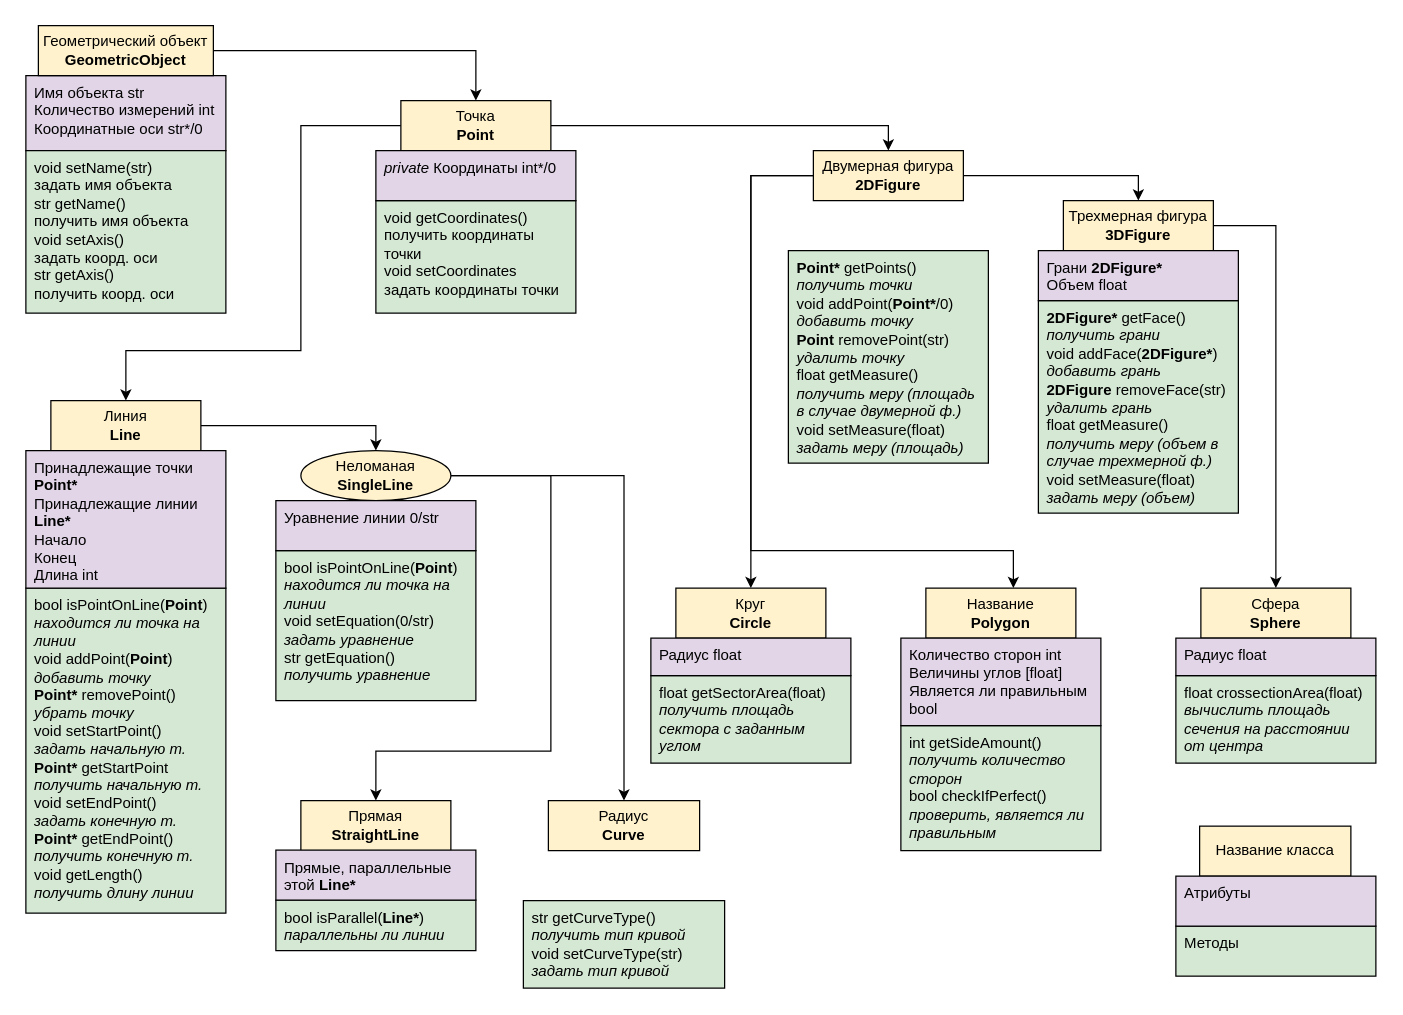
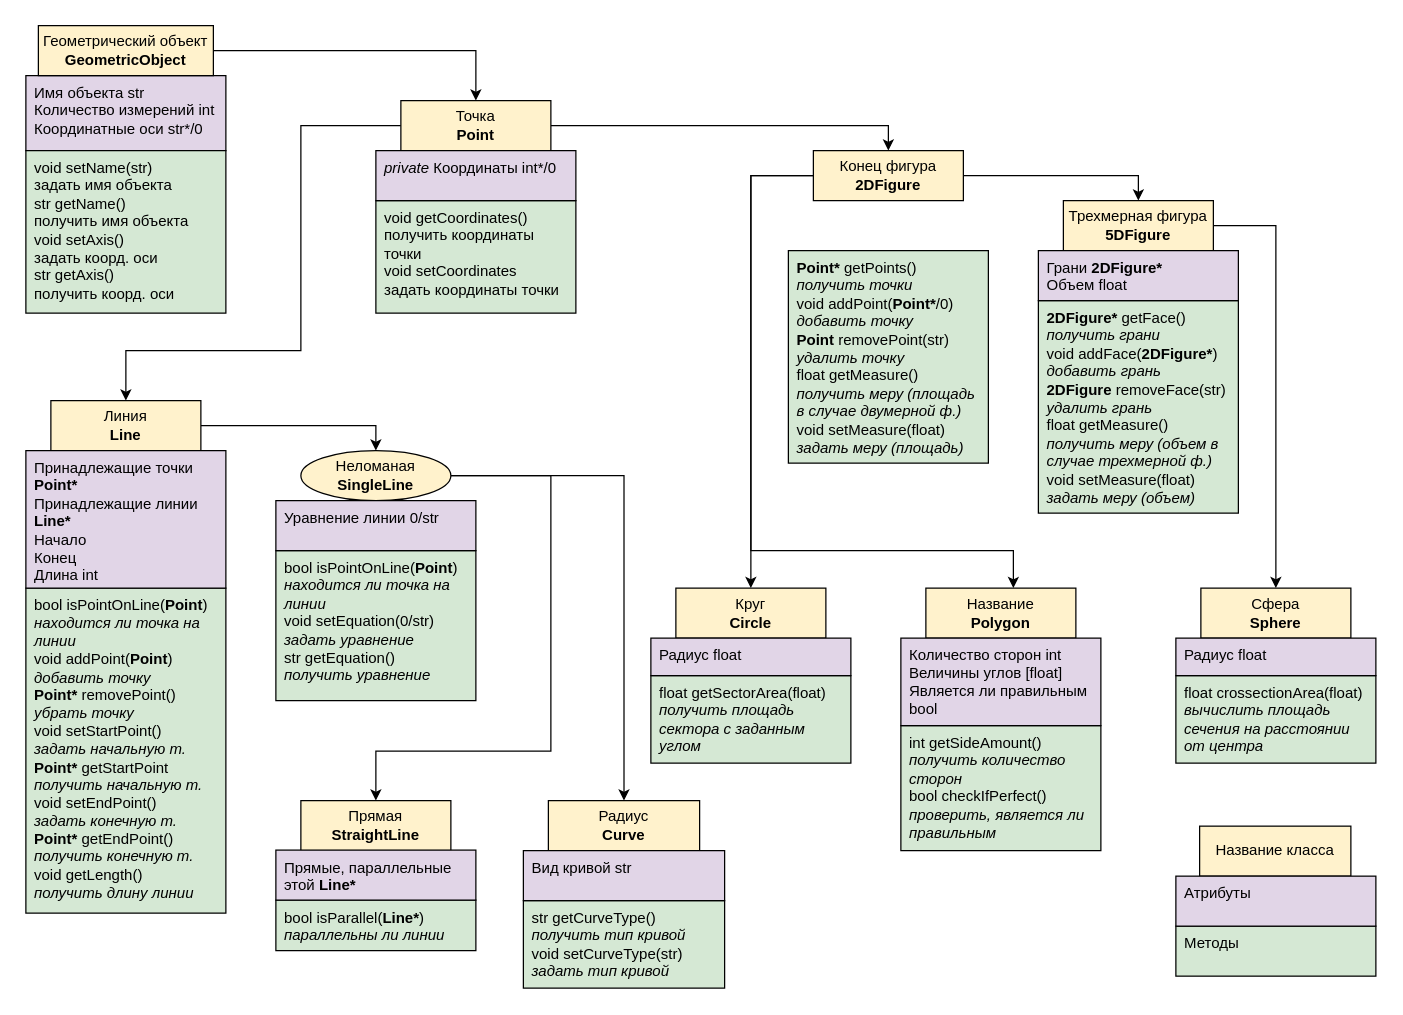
  <mxCell id="0" />
  <mxCell id="1" parent="0" />
  <mxCell id="2" value="Имя объекта str&lt;br&gt;Количество измерений int&lt;br&gt;Координатные оси str*/0" style="rounded=0;whiteSpace=wrap;html=1;fillColor=#e1d5e7;strokeColor=#000000;spacingLeft=5;spacingRight=5;align=left;verticalAlign=top;" parent="1" vertex="1"><mxGeometry x="20" y="60" width="160" height="60" as="geometry" /></mxCell>
  <mxCell id="3" style="edgeStyle=orthogonalEdgeStyle;rounded=0;orthogonalLoop=1;jettySize=auto;html=1;entryX=0.5;entryY=0;entryDx=0;entryDy=0;" parent="1" source="4" target="8" edge="1"><mxGeometry relative="1" as="geometry" /></mxCell>
  <mxCell id="4" value="Геометрический объект&lt;br&gt;&lt;b&gt;GeometricObject&lt;/b&gt;" style="rounded=0;whiteSpace=wrap;html=1;fillColor=#fff2cc;strokeColor=#000000;fontSize=12;" parent="1" vertex="1"><mxGeometry x="30" y="20" width="140" height="40" as="geometry" /></mxCell>
  <mxCell id="5" value="void setName(str)&lt;br&gt;задать имя объекта&lt;br&gt;str getName()&lt;br&gt;получить имя объекта&lt;br&gt;void setAxis()&lt;br&gt;задать коорд. оси&lt;br&gt;str getAxis()&lt;br&gt;получить коорд. оси" style="rounded=0;whiteSpace=wrap;html=1;fillColor=#d5e8d4;strokeColor=#000000;spacingLeft=5;spacingRight=5;align=left;verticalAlign=top;" parent="1" vertex="1"><mxGeometry x="20" y="120" width="160" height="130" as="geometry" /></mxCell>
  <mxCell id="6" value="" style="edgeStyle=orthogonalEdgeStyle;rounded=0;orthogonalLoop=1;jettySize=auto;html=1;fontSize=12;entryX=0.5;entryY=0;entryDx=0;entryDy=0;" parent="1" source="8" target="12" edge="1"><mxGeometry relative="1" as="geometry"><mxPoint x="479" y="310" as="targetPoint" /><Array as="points"><mxPoint x="240" y="100" /><mxPoint x="240" y="280" /><mxPoint x="100" y="280" /></Array></mxGeometry></mxCell>
  <mxCell id="7" style="edgeStyle=orthogonalEdgeStyle;rounded=0;orthogonalLoop=1;jettySize=auto;html=1;entryX=0.5;entryY=0;entryDx=0;entryDy=0;fontSize=12;" parent="1" source="8" target="22" edge="1"><mxGeometry relative="1" as="geometry" /></mxCell>
  <mxCell id="8" value="Точка&lt;br&gt;&lt;b&gt;Point&lt;/b&gt;" style="rounded=0;whiteSpace=wrap;html=1;fillColor=#fff2cc;strokeColor=#000000;fontSize=12;" parent="1" vertex="1"><mxGeometry x="320" y="80" width="120" height="40" as="geometry" /></mxCell>
  <mxCell id="9" value="void getCoordinates()&lt;br&gt;получить координаты точки&lt;br&gt;void setCoordinates&lt;br&gt;задать координаты точки&lt;br&gt;" style="rounded=0;whiteSpace=wrap;html=1;fillColor=#d5e8d4;strokeColor=#000000;spacingLeft=5;spacingRight=5;align=left;verticalAlign=top;" parent="1" vertex="1"><mxGeometry x="300" y="160" width="160" height="90" as="geometry" /></mxCell>
  <mxCell id="10" value="&lt;i&gt;private&amp;nbsp;&lt;/i&gt;Координаты int*/0" style="rounded=0;whiteSpace=wrap;html=1;fillColor=#e1d5e7;strokeColor=#000000;spacingLeft=5;spacingRight=5;align=left;verticalAlign=top;" parent="1" vertex="1"><mxGeometry x="300" y="120" width="160" height="40" as="geometry" /></mxCell>
  <mxCell id="11" style="edgeStyle=orthogonalEdgeStyle;rounded=0;orthogonalLoop=1;jettySize=auto;html=1;entryX=0.5;entryY=0;entryDx=0;entryDy=0;" parent="1" source="12" target="33" edge="1"><mxGeometry relative="1" as="geometry" /></mxCell>
  <mxCell id="12" value="Линия&lt;br&gt;&lt;b&gt;Line&lt;/b&gt;" style="rounded=0;whiteSpace=wrap;html=1;fillColor=#fff2cc;strokeColor=#000000;fontSize=12;" parent="1" vertex="1"><mxGeometry x="40" y="320" width="120" height="40" as="geometry" /></mxCell>
  <mxCell id="13" value="bool isPointOnLine(&lt;b&gt;Point&lt;/b&gt;)&lt;br&gt;&lt;i&gt;находится ли точка на линии&lt;/i&gt;&lt;br&gt;void addPoint(&lt;b&gt;Point&lt;/b&gt;)&lt;br&gt;&lt;i&gt;добавить точку&lt;/i&gt;&lt;br&gt;&lt;b&gt;Point*&lt;/b&gt; removePoint()&lt;br&gt;&lt;i&gt;убрать точку&lt;/i&gt;&lt;br&gt;void setStartPoint()&lt;br&gt;&lt;i&gt;задать начальную т.&lt;/i&gt;&lt;br&gt;&lt;b&gt;Point*&lt;/b&gt; getStartPoint&lt;br&gt;&lt;i&gt;получить начальную т.&lt;/i&gt;&lt;br&gt;void setEndPoint()&lt;br&gt;&lt;i&gt;задать конечную т.&lt;/i&gt;&lt;br&gt;&lt;b&gt;Point*&lt;/b&gt; getEndPoint()&lt;br&gt;&lt;i&gt;получить конечную т.&lt;/i&gt;&lt;br&gt;void getLength()&lt;br&gt;&lt;i&gt;получить длину линии&lt;/i&gt;&lt;br&gt;" style="rounded=0;whiteSpace=wrap;html=1;fillColor=#d5e8d4;strokeColor=#000000;spacingLeft=5;spacingRight=5;align=left;verticalAlign=top;" parent="1" vertex="1"><mxGeometry x="20" y="470" width="160" height="260" as="geometry" /></mxCell>
  <mxCell id="14" value="" style="edgeStyle=orthogonalEdgeStyle;rounded=0;orthogonalLoop=1;jettySize=auto;html=1;" parent="1" source="15" target="13" edge="1"><mxGeometry relative="1" as="geometry"><Array as="points"><mxPoint x="100" y="470" /><mxPoint x="100" y="470" /></Array></mxGeometry></mxCell>
  <mxCell id="15" value="Принадлежащие точки &lt;b&gt;Point*&lt;br&gt;&lt;/b&gt;Принадлежащие линии &lt;b&gt;Line*&lt;/b&gt;&lt;br&gt;Начало&lt;br&gt;Конец&lt;br&gt;Длина int" style="rounded=0;whiteSpace=wrap;html=1;fillColor=#e1d5e7;strokeColor=#000000;spacingLeft=5;spacingRight=5;align=left;verticalAlign=top;" parent="1" vertex="1"><mxGeometry x="20" y="360" width="160" height="110" as="geometry" /></mxCell>
  <mxCell id="16" value="Прямая&lt;br&gt;&lt;b&gt;StraightLine&lt;/b&gt;" style="rounded=0;whiteSpace=wrap;html=1;fillColor=#fff2cc;strokeColor=#000000;fontSize=12;" parent="1" vertex="1"><mxGeometry x="240" y="640" width="120" height="40" as="geometry" /></mxCell>
  <mxCell id="17" value="bool isParallel(&lt;b&gt;Line*&lt;/b&gt;)&lt;br&gt;&lt;i&gt;параллельны ли линии&lt;/i&gt;" style="rounded=0;whiteSpace=wrap;html=1;fillColor=#d5e8d4;strokeColor=#000000;spacingLeft=5;spacingRight=5;align=left;verticalAlign=top;" parent="1" vertex="1"><mxGeometry x="220" y="719.58" width="160" height="40.42" as="geometry" /></mxCell>
  <mxCell id="18" value="Прямые, параллельные этой &lt;b&gt;Line*&lt;/b&gt;" style="rounded=0;whiteSpace=wrap;html=1;fillColor=#e1d5e7;strokeColor=#000000;spacingLeft=5;spacingRight=5;align=left;verticalAlign=top;" parent="1" vertex="1"><mxGeometry x="220" y="679.58" width="160" height="40" as="geometry" /></mxCell>
  <mxCell id="19" style="edgeStyle=orthogonalEdgeStyle;rounded=0;orthogonalLoop=1;jettySize=auto;html=1;entryX=0.5;entryY=0;entryDx=0;entryDy=0;" parent="1" source="22" target="25" edge="1"><mxGeometry relative="1" as="geometry" /></mxCell>
  <mxCell id="20" style="edgeStyle=orthogonalEdgeStyle;rounded=0;orthogonalLoop=1;jettySize=auto;html=1;fontSize=11;" parent="1" source="22" target="39" edge="1"><mxGeometry relative="1" as="geometry"><Array as="points"><mxPoint x="600" y="140" /><mxPoint x="600" y="440" /><mxPoint x="810" y="440" /></Array></mxGeometry></mxCell>
  <mxCell id="21" style="edgeStyle=orthogonalEdgeStyle;rounded=0;orthogonalLoop=1;jettySize=auto;html=1;entryX=0.5;entryY=0;entryDx=0;entryDy=0;fontSize=11;" parent="1" source="22" target="42" edge="1"><mxGeometry relative="1" as="geometry"><Array as="points"><mxPoint x="600" y="140" /></Array></mxGeometry></mxCell>
- <mxCell id="22" value="Двумерная фигура&lt;br&gt;&lt;b&gt;2DFigure&lt;/b&gt;" style="rounded=0;whiteSpace=wrap;html=1;fillColor=#fff2cc;strokeColor=#000000;fontSize=12;" parent="1" vertex="1"><mxGeometry x="650" y="120" width="120" height="40" as="geometry" /></mxCell>
+ <mxCell id="22" value="Конец фигура&lt;br&gt;&lt;b&gt;2DFigure&lt;/b&gt;" style="rounded=0;whiteSpace=wrap;html=1;fillColor=#fff2cc;strokeColor=#000000;fontSize=12;" parent="1" vertex="1"><mxGeometry x="650" y="120" width="120" height="40" as="geometry" /></mxCell>
  <mxCell id="23" value="&lt;b&gt;Point*&lt;/b&gt; getPoints()&amp;nbsp;&lt;br&gt;&lt;i&gt;получить точки&lt;br&gt;&lt;/i&gt;void addPoint(&lt;b&gt;Point*&lt;/b&gt;/0)&lt;br&gt;&lt;i&gt;добавить точку&lt;/i&gt;&lt;br&gt;&lt;b&gt;Point&lt;/b&gt; removePoint(str)&lt;br&gt;&lt;i&gt;удалить точку&lt;/i&gt;&lt;br&gt;float getMeasure()&lt;br&gt;&lt;i&gt;получить меру (площадь в случае двумерной ф.)&lt;/i&gt;&lt;br&gt;void setMeasure(float)&lt;br&gt;&lt;i&gt;задать меру (площадь)&lt;/i&gt;" style="rounded=0;whiteSpace=wrap;html=1;fillColor=#d5e8d4;strokeColor=#000000;spacingLeft=5;spacingRight=5;align=left;verticalAlign=top;" parent="1" vertex="1"><mxGeometry x="630" y="200" width="160" height="170" as="geometry" /></mxCell>
  <mxCell id="24" style="edgeStyle=orthogonalEdgeStyle;rounded=0;orthogonalLoop=1;jettySize=auto;html=1;entryX=0.5;entryY=0;entryDx=0;entryDy=0;fontSize=11;" parent="1" source="25" target="44" edge="1"><mxGeometry relative="1" as="geometry"><Array as="points"><mxPoint x="1020" y="180" /><mxPoint x="1020" y="350" /></Array></mxGeometry></mxCell>
- <mxCell id="25" value="Трехмерная фигура&lt;br&gt;&lt;b&gt;3DFigure&lt;/b&gt;" style="rounded=0;whiteSpace=wrap;html=1;fillColor=#fff2cc;strokeColor=#000000;fontSize=12;" parent="1" vertex="1"><mxGeometry x="850" y="160" width="120" height="40" as="geometry" /></mxCell>
+ <mxCell id="25" value="Трехмерная фигура&lt;br&gt;&lt;b&gt;5DFigure&lt;/b&gt;" style="rounded=0;whiteSpace=wrap;html=1;fillColor=#fff2cc;strokeColor=#000000;fontSize=12;" parent="1" vertex="1"><mxGeometry x="850" y="160" width="120" height="40" as="geometry" /></mxCell>
  <mxCell id="26" value="&lt;b&gt;2DFigure* &lt;/b&gt;getFace()&lt;br&gt;&lt;i&gt;получить грани&lt;br&gt;&lt;/i&gt;void addFace(&lt;b&gt;2DFigure*&lt;/b&gt;)&lt;br&gt;&lt;i&gt;добавить грань&lt;br&gt;&lt;/i&gt;&lt;b&gt;2DFigure &lt;/b&gt;removeFace(str)&lt;br&gt;&lt;i&gt;удалить грань&lt;br&gt;&lt;/i&gt;float getMeasure()&lt;br&gt;&lt;i&gt;получить меру (объем в случае трехмерной ф.)&lt;/i&gt;&lt;br&gt;void setMeasure(float)&lt;br&gt;&lt;i&gt;задать меру (объем)&lt;/i&gt;&lt;i&gt;&lt;br&gt;&lt;/i&gt;" style="rounded=0;whiteSpace=wrap;html=1;fillColor=#d5e8d4;strokeColor=#000000;spacingLeft=5;spacingRight=5;align=left;verticalAlign=top;" parent="1" vertex="1"><mxGeometry x="830" y="240" width="160" height="170" as="geometry" /></mxCell>
  <mxCell id="27" value="Грани &lt;b&gt;2DFigure*&lt;/b&gt;&lt;br&gt;Объем float" style="rounded=0;whiteSpace=wrap;html=1;fillColor=#e1d5e7;strokeColor=#000000;spacingLeft=5;spacingRight=5;align=left;verticalAlign=top;" parent="1" vertex="1"><mxGeometry x="830" y="200" width="160" height="40" as="geometry" /></mxCell>
  <mxCell id="28" value="Название класса" style="rounded=0;whiteSpace=wrap;html=1;fillColor=#fff2cc;strokeColor=#000000;fontSize=12;" parent="1" vertex="1"><mxGeometry x="959" y="660.42" width="121" height="40" as="geometry" /></mxCell>
  <mxCell id="29" value="Методы" style="rounded=0;whiteSpace=wrap;html=1;fillColor=#d5e8d4;strokeColor=#000000;spacingLeft=5;spacingRight=5;align=left;verticalAlign=top;" parent="1" vertex="1"><mxGeometry x="940" y="740.42" width="160" height="40" as="geometry" /></mxCell>
  <mxCell id="30" value="Атрибуты" style="rounded=0;whiteSpace=wrap;html=1;fillColor=#e1d5e7;strokeColor=#000000;spacingLeft=5;spacingRight=5;align=left;verticalAlign=top;" parent="1" vertex="1"><mxGeometry x="940" y="700.42" width="160" height="40" as="geometry" /></mxCell>
  <mxCell id="31" style="edgeStyle=orthogonalEdgeStyle;rounded=0;orthogonalLoop=1;jettySize=auto;html=1;entryX=0.5;entryY=0;entryDx=0;entryDy=0;" parent="1" source="33" target="36" edge="1"><mxGeometry relative="1" as="geometry"><Array as="points"><mxPoint x="498" y="380.42" /></Array></mxGeometry></mxCell>
  <mxCell id="32" style="edgeStyle=orthogonalEdgeStyle;rounded=0;orthogonalLoop=1;jettySize=auto;html=1;entryX=0.5;entryY=0;entryDx=0;entryDy=0;" parent="1" source="33" target="16" edge="1"><mxGeometry relative="1" as="geometry"><Array as="points"><mxPoint x="440" y="380.42" /><mxPoint x="440" y="600.42" /><mxPoint x="300" y="600.42" /></Array></mxGeometry></mxCell>
  <mxCell id="33" value="Неломаная&lt;br&gt;&lt;b&gt;SingleLine&lt;/b&gt;" style="ellipse;whiteSpace=wrap;html=1;fillColor=#fff2cc;strokeColor=#000000;fontSize=12;" parent="1" vertex="1"><mxGeometry x="240" y="360" width="120" height="40" as="geometry" /></mxCell>
  <mxCell id="34" value="&lt;span&gt;bool isPointOnLine(&lt;/span&gt;&lt;b&gt;Point&lt;/b&gt;&lt;span&gt;)&lt;/span&gt;&lt;br&gt;&lt;i&gt;находится ли точка на линии&lt;br&gt;&lt;/i&gt;void setEquation(0/str)&lt;br&gt;&lt;i&gt;задать уравнение&lt;/i&gt;&lt;br&gt;str getEquation()&lt;br&gt;&lt;i&gt;получить уравнение&lt;/i&gt;&lt;i&gt;&lt;br&gt;&lt;/i&gt;" style="rounded=0;whiteSpace=wrap;html=1;fillColor=#d5e8d4;strokeColor=#000000;spacingLeft=5;spacingRight=5;align=left;verticalAlign=top;" parent="1" vertex="1"><mxGeometry x="220" y="440" width="160" height="120" as="geometry" /></mxCell>
  <mxCell id="35" value="&lt;span&gt;Уравнение линии 0/str&lt;/span&gt;" style="rounded=0;whiteSpace=wrap;html=1;fillColor=#e1d5e7;strokeColor=#000000;spacingLeft=5;spacingRight=5;align=left;verticalAlign=top;" parent="1" vertex="1"><mxGeometry x="220" y="400" width="160" height="40" as="geometry" /></mxCell>
  <mxCell id="36" value="Радиус&lt;br&gt;&lt;b&gt;Curve&lt;/b&gt;" style="rounded=0;whiteSpace=wrap;html=1;fillColor=#fff2cc;strokeColor=#000000;fontSize=12;" parent="1" vertex="1"><mxGeometry x="438" y="640" width="121" height="40" as="geometry" /></mxCell>
  <mxCell id="37" value="str getCurveType()&lt;br&gt;&lt;i&gt;получить тип кривой&lt;br&gt;&lt;/i&gt;void setCurveType(str)&lt;br&gt;&lt;i&gt;задать тип кривой&lt;/i&gt;" style="rounded=0;whiteSpace=wrap;html=1;fillColor=#d5e8d4;strokeColor=#000000;spacingLeft=5;spacingRight=5;align=left;verticalAlign=top;" parent="1" vertex="1"><mxGeometry x="418" y="720" width="161" height="70" as="geometry" /></mxCell>
+ <mxCell id="38" value="Вид кривой str" style="rounded=0;whiteSpace=wrap;html=1;fillColor=#e1d5e7;strokeColor=#000000;spacingLeft=5;spacingRight=5;align=left;verticalAlign=top;" parent="1" vertex="1"><mxGeometry x="418" y="680" width="161" height="40" as="geometry" /></mxCell>
  <mxCell id="39" value="Название&lt;br&gt;&lt;b&gt;Polygon&lt;/b&gt;" style="rounded=0;whiteSpace=wrap;html=1;fillColor=#fff2cc;strokeColor=#000000;fontSize=12;" parent="1" vertex="1"><mxGeometry x="740" y="470" width="120" height="40" as="geometry" /></mxCell>
  <mxCell id="40" value="int getSideAmount()&lt;br&gt;&lt;i&gt;получить количество сторон&lt;/i&gt;&lt;br&gt;bool checkIfPerfect()&lt;br&gt;&lt;i&gt;проверить, является ли правильным&lt;/i&gt;" style="rounded=0;whiteSpace=wrap;html=1;fillColor=#d5e8d4;strokeColor=#000000;spacingLeft=5;spacingRight=5;align=left;verticalAlign=top;" parent="1" vertex="1"><mxGeometry x="720" y="580" width="160" height="100" as="geometry" /></mxCell>
  <mxCell id="41" value="Количество сторон int&lt;br&gt;Величины углов [float]&lt;br&gt;Является ли правильным&lt;br&gt;bool" style="rounded=0;whiteSpace=wrap;html=1;fillColor=#e1d5e7;strokeColor=#000000;spacingLeft=5;spacingRight=5;align=left;verticalAlign=top;" parent="1" vertex="1"><mxGeometry x="720" y="510" width="160" height="70" as="geometry" /></mxCell>
  <mxCell id="42" value="Круг&lt;br&gt;&lt;b&gt;Circle&lt;/b&gt;" style="rounded=0;whiteSpace=wrap;html=1;fillColor=#fff2cc;strokeColor=#000000;fontSize=12;" parent="1" vertex="1"><mxGeometry x="540" y="470" width="120" height="40" as="geometry" /></mxCell>
  <mxCell id="43" value="float getSectorArea(float)&lt;br&gt;&lt;i&gt;получить площадь сектора с заданным углом&lt;/i&gt;" style="rounded=0;whiteSpace=wrap;html=1;fillColor=#d5e8d4;strokeColor=#000000;spacingLeft=5;spacingRight=5;align=left;verticalAlign=top;" parent="1" vertex="1"><mxGeometry x="520" y="540" width="160" height="70" as="geometry" /></mxCell>
  <mxCell id="44" value="Сфера&lt;br&gt;&lt;b&gt;Sphere&lt;/b&gt;" style="rounded=0;whiteSpace=wrap;html=1;fillColor=#fff2cc;strokeColor=#000000;fontSize=12;" parent="1" vertex="1"><mxGeometry x="960" y="470" width="120" height="40" as="geometry" /></mxCell>
  <mxCell id="45" value="float crossectionArea(float)&lt;br&gt;&lt;i&gt;вычислить площадь сечения на расстоянии от центра&lt;/i&gt;" style="rounded=0;whiteSpace=wrap;html=1;fillColor=#d5e8d4;strokeColor=#000000;spacingLeft=5;spacingRight=5;align=left;verticalAlign=top;" parent="1" vertex="1"><mxGeometry x="940" y="540" width="160" height="70" as="geometry" /></mxCell>
  <mxCell id="46" value="Радиус float" style="rounded=0;whiteSpace=wrap;html=1;fillColor=#e1d5e7;strokeColor=#000000;spacingLeft=5;spacingRight=5;align=left;verticalAlign=top;" parent="1" vertex="1"><mxGeometry x="940" y="510" width="160" height="30" as="geometry" /></mxCell>
  <mxCell id="47" value="Радиус float" style="rounded=0;whiteSpace=wrap;html=1;fillColor=#e1d5e7;strokeColor=#000000;spacingLeft=5;spacingRight=5;align=left;verticalAlign=top;" parent="1" vertex="1"><mxGeometry x="520" y="510" width="160" height="30" as="geometry" /></mxCell>
